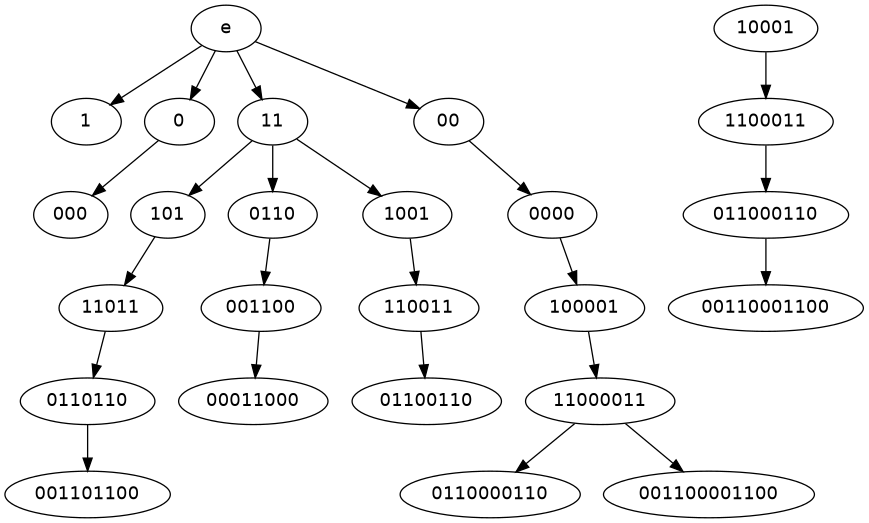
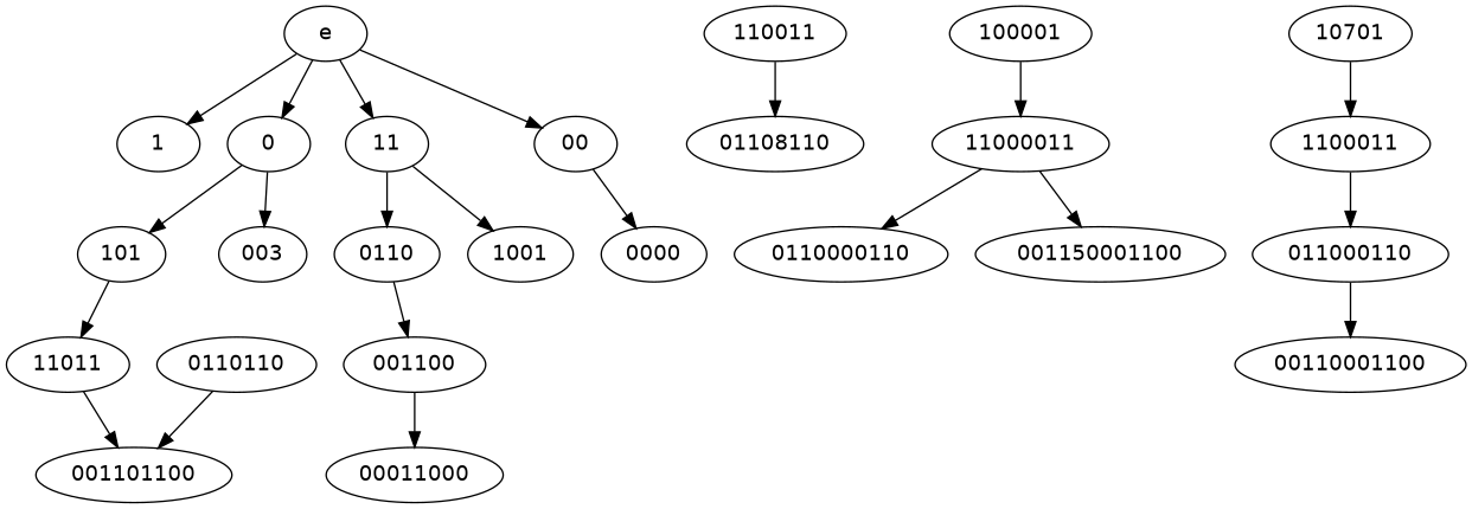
  digraph {
    node [fontname=DejaVuSans]
    e
    1
    0
    11
    00
    101
-   000
+   000 [label=003]
    0110
    1001
    0000
    11011
    001100
    110011
    100001
    0110110
-   10001
+   10001 [label=10701]
    1100011
    001101100
    011000110
    00110001100
    00011000
-   01100110
+   01100110 [label=01108110]
    11000011
    0110000110
-   001100001100
+   001100001100 [label=001150001100]
    e -> 1
    e -> 0
    e -> 11
    e -> 00
-   11 -> 101
+   0 -> 101
    0 -> 000
    11 -> 0110
    11 -> 1001
    00 -> 0000
    101 -> 11011
    0110 -> 001100
-   1001 -> 110011
-   0000 -> 100001
-   11011 -> 0110110
+   11011 -> 001101100
    001100 -> 00011000
    110011 -> 01100110
    100001 -> 11000011
    0110110 -> 001101100
    10001 -> 1100011
    1100011 -> 011000110
    011000110 -> 00110001100
    11000011 -> 0110000110
    11000011 -> 001100001100
  }
